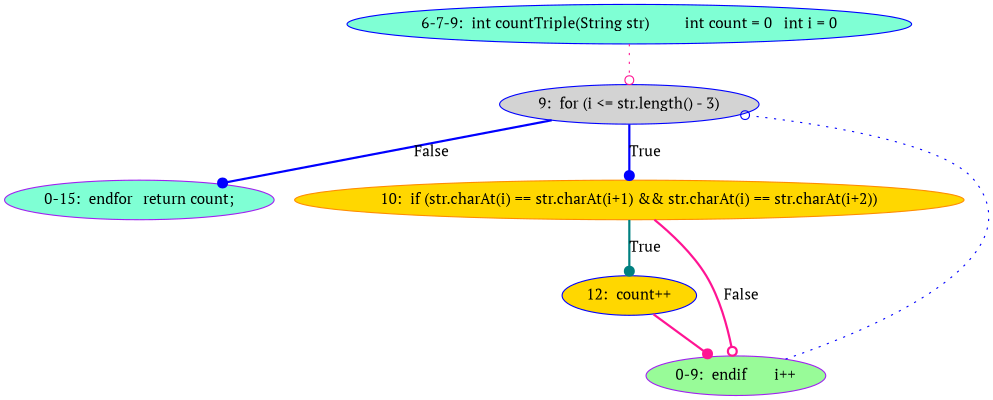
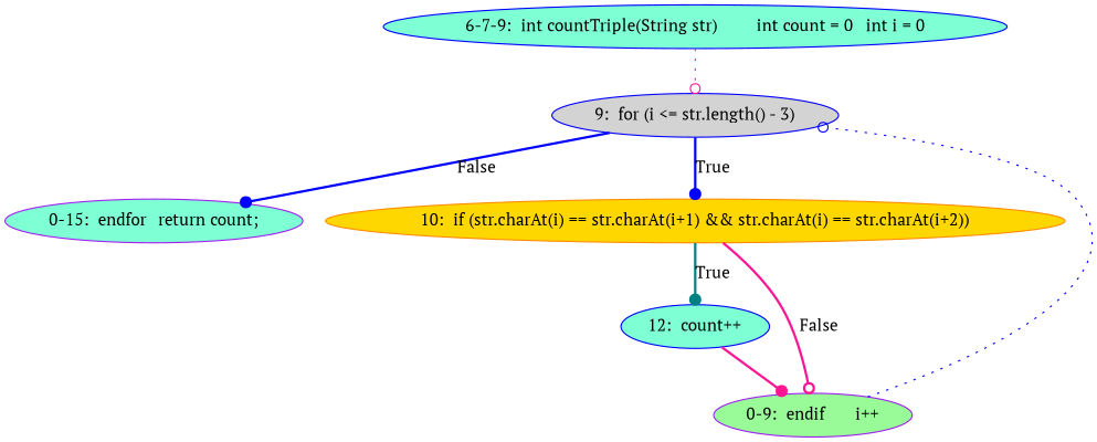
  digraph {
    fontname="PT Serif"
    node [style=filled fillcolor=aquamarine color=blue fontname="PT Serif"]
    edge [color=deeppink style=bold arrowhead=dot fontname="PT Serif"]
    n1 [label="6-7-9:  int countTriple(String str)	int count = 0	int i = 0"]
    n2 [label="9:  for (i <= str.length() - 3)" fillcolor=lightgrey]
    n3 [label="0-15:  endfor	return count;" color=purple]
    n4 [label="10:  if (str.charAt(i) == str.charAt(i+1) && str.charAt(i) == str.charAt(i+2))" fillcolor=gold color=darkorange]
-   n5 [label="12:  count++" fillcolor=gold]
+   n5 [label="12:  count++"]
    n6 [label="0-9:  endif	i++" fillcolor=palegreen color=purple]
    n1 -> n2 [style=dotted arrowhead=odot]
    n2 -> n3 [label=False color=blue]
    n2 -> n4 [label=True color=blue]
    n4 -> n5 [label=True color=teal]
    n4 -> n6 [label=False arrowhead=odot]
    n5 -> n6
    n6 -> n2 [color=blue style=dotted arrowhead=odot]
  }
